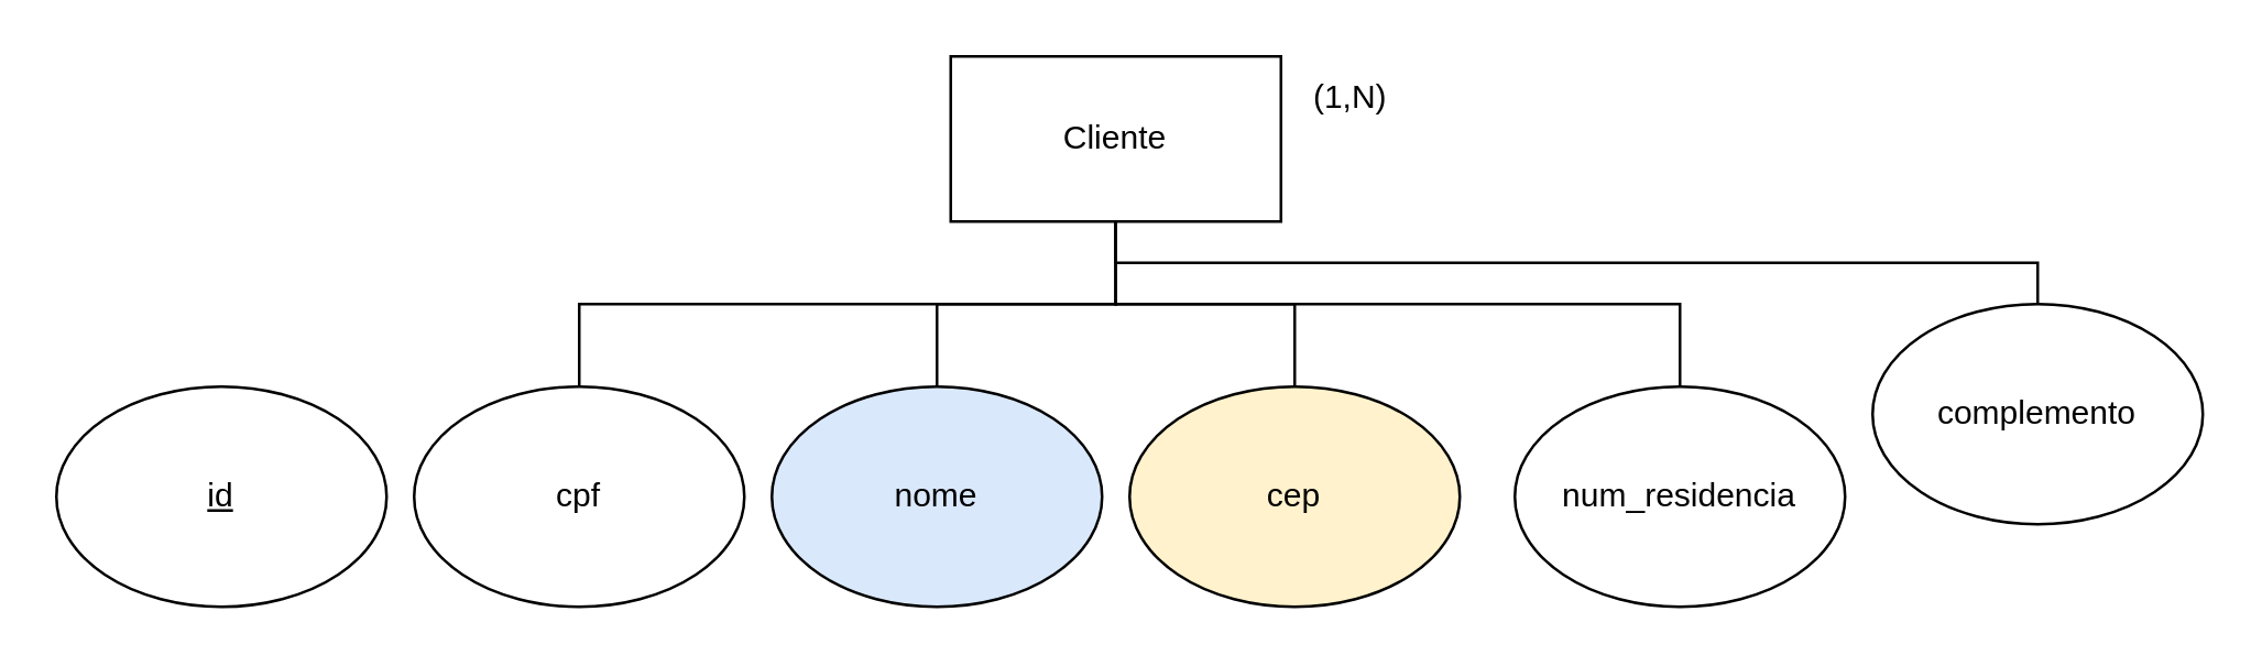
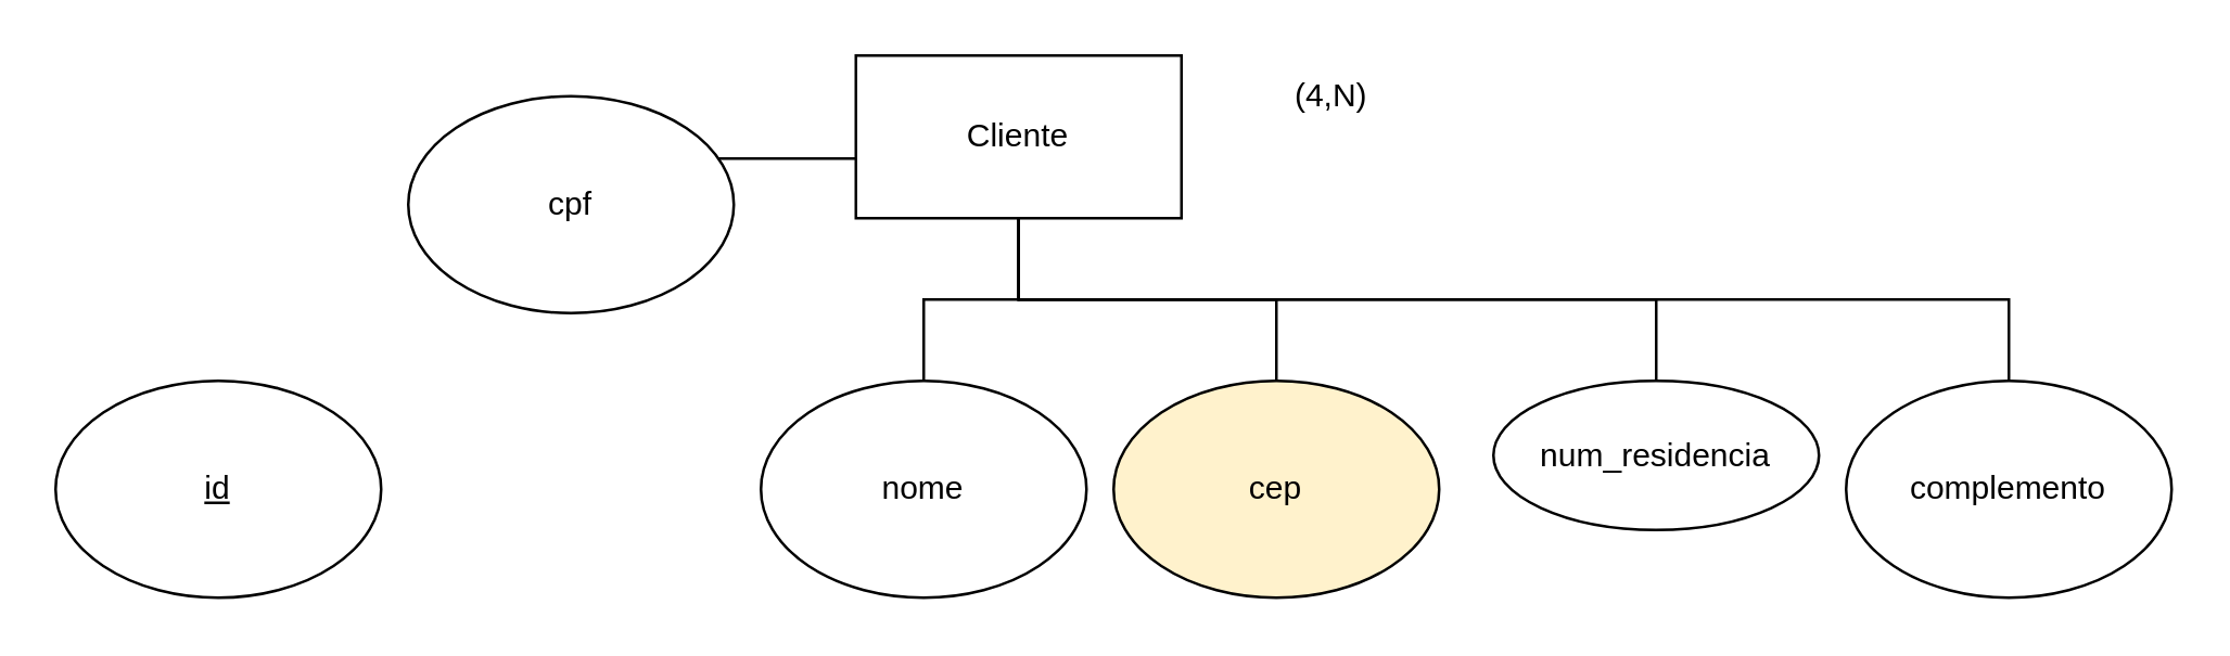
  <mxCell id="0" />
  <mxCell id="1" parent="0" />
  <mxCell id="2" style="edgeStyle=elbowEdgeStyle;rounded=0;orthogonalLoop=1;jettySize=auto;elbow=vertical;html=1;endArrow=none;endFill=0;" edge="1" parent="1" source="7" target="9"><mxGeometry relative="1" as="geometry" /></mxCell>
  <mxCell id="3" style="edgeStyle=elbowEdgeStyle;rounded=0;orthogonalLoop=1;jettySize=auto;elbow=vertical;html=1;endArrow=none;endFill=0;" edge="1" parent="1" source="7" target="8"><mxGeometry relative="1" as="geometry" /></mxCell>
  <mxCell id="4" style="edgeStyle=orthogonalEdgeStyle;rounded=0;orthogonalLoop=1;jettySize=auto;html=1;endArrow=none;endFill=0;" edge="1" parent="1" source="7" target="12"><mxGeometry relative="1" as="geometry" /></mxCell>
  <mxCell id="5" style="edgeStyle=elbowEdgeStyle;rounded=0;orthogonalLoop=1;jettySize=auto;elbow=vertical;html=1;endArrow=none;endFill=0;" edge="1" parent="1" source="7" target="13"><mxGeometry relative="1" as="geometry" /></mxCell>
  <mxCell id="6" style="edgeStyle=elbowEdgeStyle;rounded=0;orthogonalLoop=1;jettySize=auto;elbow=vertical;html=1;endArrow=none;endFill=0;" edge="1" parent="1" source="7" target="14"><mxGeometry relative="1" as="geometry" /></mxCell>
- <mxCell id="7" value="Cliente" style="rounded=0;whiteSpace=wrap;html=1;" vertex="1" parent="1"><mxGeometry x="345" y="20" width="120" height="60" as="geometry" /></mxCell>
- <mxCell id="8" value="nome" style="ellipse;whiteSpace=wrap;html=1;fillColor=#dae8fc;" vertex="1" parent="1"><mxGeometry x="280" y="140" width="120" height="80" as="geometry" /></mxCell>
- <mxCell id="9" value="cpf" style="ellipse;whiteSpace=wrap;html=1;" vertex="1" parent="1"><mxGeometry x="150" y="140" width="120" height="80" as="geometry" /></mxCell>
+ <mxCell id="7" value="Cliente" style="rounded=0;whiteSpace=wrap;html=1;" vertex="1" parent="1"><mxGeometry x="315" y="20" width="120" height="60" as="geometry" /></mxCell>
+ <mxCell id="8" value="nome" style="ellipse;whiteSpace=wrap;html=1;" vertex="1" parent="1"><mxGeometry x="280" y="140" width="120" height="80" as="geometry" /></mxCell>
+ <mxCell id="9" value="cpf" style="ellipse;whiteSpace=wrap;html=1;" vertex="1" parent="1"><mxGeometry x="150" y="35" width="120" height="80" as="geometry" /></mxCell>
  <mxCell id="10" value="&lt;u&gt;id&lt;/u&gt;" style="ellipse;whiteSpace=wrap;html=1;" vertex="1" parent="1"><mxGeometry x="20" y="140" width="120" height="80" as="geometry" /></mxCell>
- <mxCell id="11" value="(1,N)" style="text;html=1;align=center;verticalAlign=middle;resizable=0;points=[];autosize=1;strokeColor=none;fillColor=none;" vertex="1" parent="1"><mxGeometry x="465" y="20" width="50" height="30" as="geometry" /></mxCell>
+ <mxCell id="11" value="(4,N)" style="text;html=1;align=center;verticalAlign=middle;resizable=0;points=[];autosize=1;strokeColor=none;fillColor=none;" vertex="1" parent="1"><mxGeometry x="465" y="20" width="50" height="30" as="geometry" /></mxCell>
  <mxCell id="12" value="cep" style="ellipse;whiteSpace=wrap;html=1;fillColor=#fff2cc;" vertex="1" parent="1"><mxGeometry x="410" y="140" width="120" height="80" as="geometry" /></mxCell>
- <mxCell id="13" value="num_residencia" style="ellipse;whiteSpace=wrap;html=1;" vertex="1" parent="1"><mxGeometry x="550" y="140" width="120" height="80" as="geometry" /></mxCell>
- <mxCell id="14" value="complemento" style="ellipse;whiteSpace=wrap;html=1;" vertex="1" parent="1"><mxGeometry x="680" y="110" width="120" height="80" as="geometry" /></mxCell>
+ <mxCell id="13" value="num_residencia" style="ellipse;whiteSpace=wrap;html=1;" vertex="1" parent="1"><mxGeometry x="550" y="140" width="120" height="55" as="geometry" /></mxCell>
+ <mxCell id="14" value="complemento" style="ellipse;whiteSpace=wrap;html=1;" vertex="1" parent="1"><mxGeometry x="680" y="140" width="120" height="80" as="geometry" /></mxCell>
